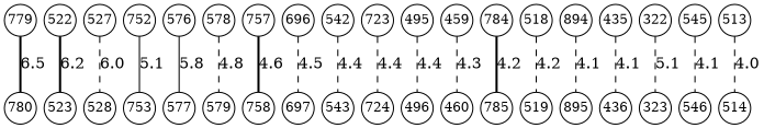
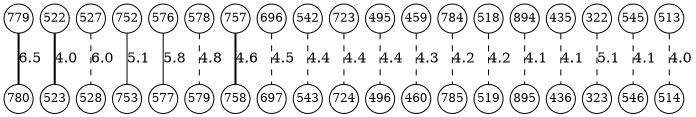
  graph {
    nodesep=0.10
    node [fixedsize=true fontsize=12.00 shape=circle]
    edge [style=dashed]
    779 [height=0.4 width=0.4]
    780 [height=0.4 width=0.4]
    522 [height=0.4 width=0.4]
    523 [height=0.4 width=0.4]
    527 [height=0.4 width=0.4]
    528 [height=0.4 width=0.4]
    752 [height=0.4 width=0.4]
    753 [height=0.4 width=0.4]
    576 [height=0.4 width=0.4]
    577 [height=0.4 width=0.4]
    578 [height=0.4 width=0.4]
    579 [height=0.4 width=0.4]
    757 [height=0.4 width=0.4]
    758 [height=0.4 width=0.4]
    696 [height=0.4 width=0.4]
    697 [height=0.4 width=0.4]
    542 [height=0.4 width=0.4]
    543 [height=0.4 width=0.4]
    723 [height=0.4 width=0.4]
    724 [height=0.4 width=0.4]
    495 [height=0.4 width=0.4]
    496 [height=0.4 width=0.4]
    459 [height=0.4 width=0.4]
    460 [height=0.4 width=0.4]
    784 [height=0.4 width=0.4]
    785 [height=0.4 width=0.4]
    518 [height=0.4 width=0.4]
    519 [height=0.4 width=0.4]
    894 [height=0.4 width=0.4]
    895 [height=0.4 width=0.4]
    435 [height=0.4 width=0.4]
    436 [height=0.4 width=0.4]
    322 [height=0.4 width=0.4]
    323 [height=0.4 width=0.4]
    545 [height=0.4 width=0.4]
    546 [height=0.4 width=0.4]
    513 [height=0.4 width=0.4]
    514 [height=0.4 width=0.4]
    779 -- 780 [label=6.5 style=bold]
-   522 -- 523 [label=6.2 style=bold]
+   522 -- 523 [label=4.0 style=bold]
    527 -- 528 [label=6.0]
    752 -- 753 [label=5.1 style=solid]
    576 -- 577 [label=5.8 style=solid]
    578 -- 579 [label=4.8]
    757 -- 758 [label=4.6 style=bold]
    696 -- 697 [label=4.5]
    542 -- 543 [label=4.4]
    723 -- 724 [label=4.4]
    495 -- 496 [label=4.4]
    459 -- 460 [label=4.3]
-   784 -- 785 [label=4.2 style=bold]
+   784 -- 785 [label=4.2]
    518 -- 519 [label=4.2]
    894 -- 895 [label=4.1]
    435 -- 436 [label=4.1]
    322 -- 323 [label=5.1]
    545 -- 546 [label=4.1]
    513 -- 514 [label=4.0]
  }
